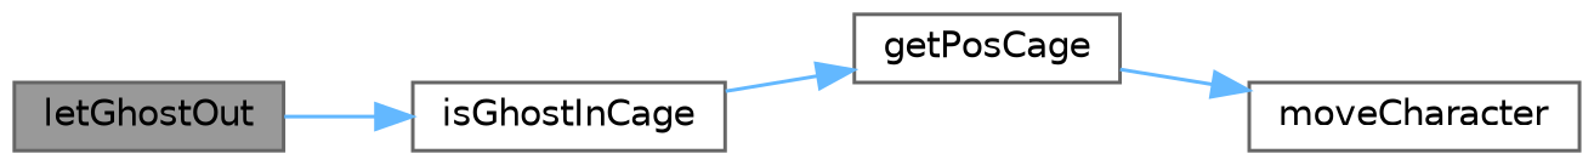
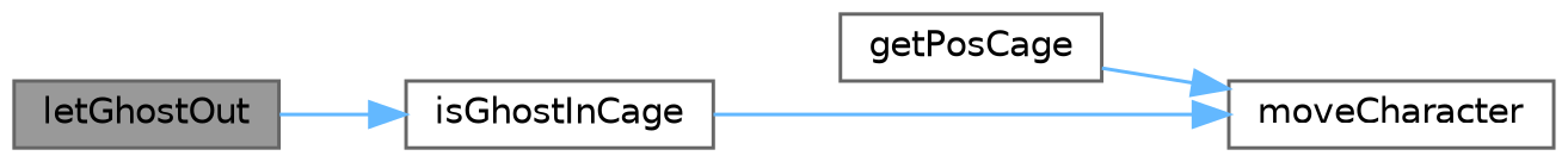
  digraph {
    rankdir=LR
    node [color=grey40 fillcolor=white fontname=Helvetica fontsize=10 shape=box style=filled]
    edge [color=steelblue1 fontname=Helvetica fontsize=10 labelfontname=Helvetica labelfontsize=10 style=solid]
    n1 [color=gray40 fillcolor=grey60 fontcolor=black height=0.2 label=letGhostOut width=0.4]
    n2 [height=0.2 label=isGhostInCage width=0.4]
    n3 [height=0.2 label=getPosCage width=0.4]
    n4 [height=0.2 label=moveCharacter width=0.4]
    n1 -> n2
-   n2 -> n3
+   n2 -> n4
    n3 -> n4
  }
